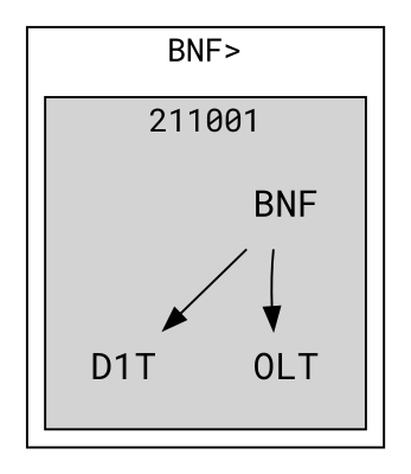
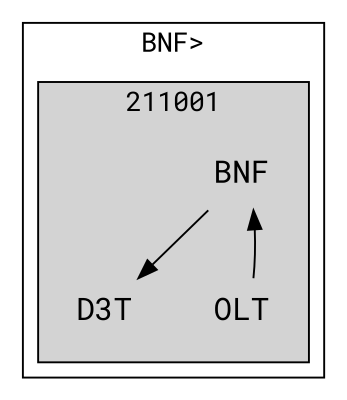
  strict digraph {
    compound=false
    fontname="Roboto Mono"
    labelloc=t
    node [fontname="Roboto Mono" fontsize=16 shape=plaintext]
    edge [fontname="Roboto Mono"]
    n1 [label=BNF]
-   n2 [label=D1T]
+   n2 [label=D3T]
    n3 [label=OLT]
    subgraph cluster_1 {
      label="BNF>"
      subgraph cluster_2 {
        label=211001
        style=filled
        n1
        n2
        n3
      }
    }
    n1 -> n2
-   n1 -> n3
+   n3 -> n1
  }
